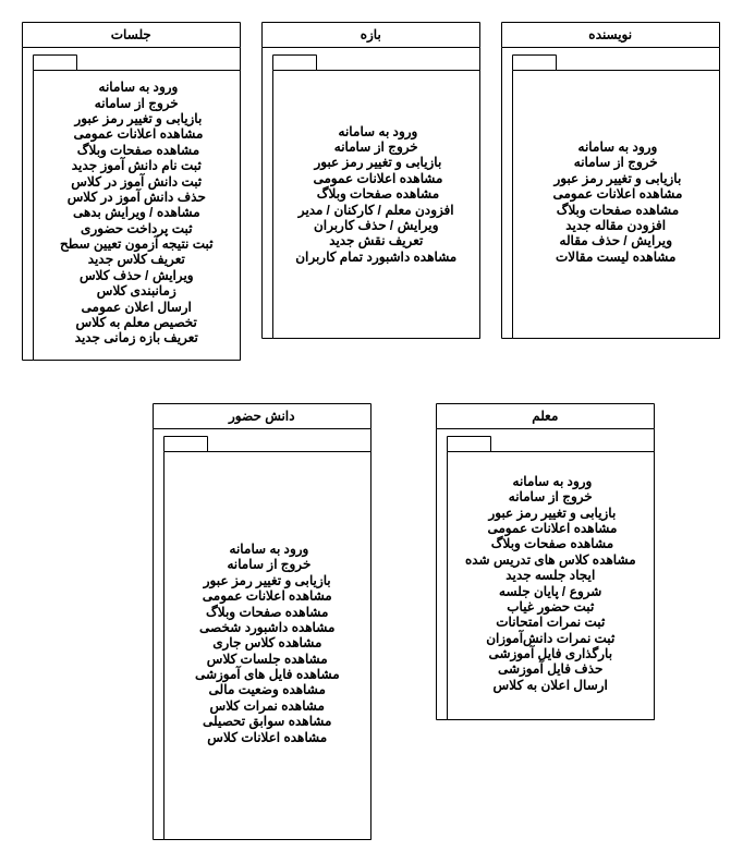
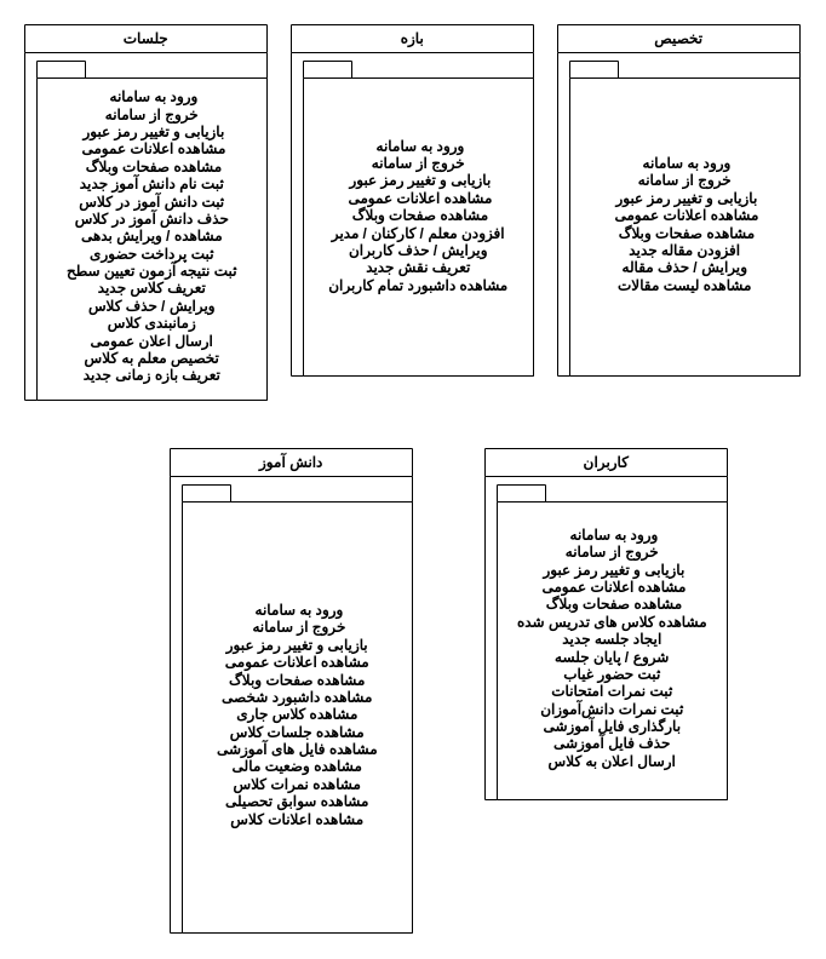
  <mxCell id="0" />
  <mxCell id="1" parent="0" />
- <mxCell id="2" value="دانش حضور" style="swimlane;whiteSpace=wrap;html=1;" vertex="1" parent="1"><mxGeometry x="140" y="370" width="200" height="400" as="geometry" /></mxCell>
+ <mxCell id="2" value="دانش آموز" style="swimlane;whiteSpace=wrap;html=1;" vertex="1" parent="1"><mxGeometry x="140" y="370" width="200" height="400" as="geometry" /></mxCell>
  <mxCell id="3" value="&amp;nbsp;ورود به سامانه&lt;div&gt;&amp;nbsp;خروج از سامانه&lt;/div&gt;&lt;div&gt;بازیابی و تغییر رمز عبور&lt;/div&gt;&lt;div&gt;مشاهده اعلانات عمومی&lt;/div&gt;&lt;div&gt;&lt;span style=&quot;background-color: transparent; color: light-dark(rgb(0, 0, 0), rgb(255, 255, 255));&quot;&gt;مشاهده صفحات وبلاگ&lt;/span&gt;&lt;/div&gt;&lt;div&gt;مشاهده داشبورد شخصی&lt;/div&gt;&lt;div&gt;مشاهده کلاس جاری&lt;/div&gt;&lt;div&gt;مشاهده جلسات کلاس&lt;/div&gt;&lt;div&gt;مشاهده فایل های آموزشی&lt;/div&gt;&lt;div&gt;مشاهده وضعیت مالی&lt;/div&gt;&lt;div&gt;مشاهده نمرات کلاس&lt;/div&gt;&lt;div&gt;مشاهده سوابق تحصیلی&lt;/div&gt;&lt;div&gt;مشاهده اعلانات کلاس&lt;/div&gt;" style="shape=folder;fontStyle=1;spacingTop=10;tabWidth=40;tabHeight=14;tabPosition=left;html=1;whiteSpace=wrap;" vertex="1" parent="2"><mxGeometry x="10" y="30" width="190" height="370" as="geometry" /></mxCell>
- <mxCell id="4" value="معلم" style="swimlane;whiteSpace=wrap;html=1;" vertex="1" parent="1"><mxGeometry x="400" y="370" width="200" height="290" as="geometry" /></mxCell>
+ <mxCell id="4" value="کاربران" style="swimlane;whiteSpace=wrap;html=1;" vertex="1" parent="1"><mxGeometry x="400" y="370" width="200" height="290" as="geometry" /></mxCell>
  <mxCell id="5" value="&amp;nbsp;ورود به سامانه&lt;div&gt;&lt;span style=&quot;background-color: transparent; color: light-dark(rgb(0, 0, 0), rgb(255, 255, 255));&quot;&gt;خروج از سامانه&lt;/span&gt;&lt;div&gt;&amp;nbsp;بازیابی و تغییر رمز عبور&lt;/div&gt;&lt;div&gt;&amp;nbsp;مشاهده اعلانات عمومی&lt;/div&gt;&lt;div&gt;&amp;nbsp;مشاهده صفحات وبلاگ&lt;/div&gt;&lt;/div&gt;&lt;div&gt;مشاهده کلاس های تدریس شده&lt;/div&gt;&lt;div&gt;ایجاد جلسه جدید&lt;/div&gt;&lt;div&gt;شروع / پایان جلسه&lt;/div&gt;&lt;div&gt;ثبت حضور غیاب&lt;/div&gt;&lt;div&gt;ثبت نمرات امتحانات&lt;/div&gt;&lt;div&gt;ثبت نمرات دانش‌آموزان&lt;/div&gt;&lt;div&gt;بارگذاری فایل آموزشی&lt;/div&gt;&lt;div&gt;حذف فایل آموزشی&lt;/div&gt;&lt;div&gt;ارسال اعلان به کلاس&lt;/div&gt;" style="shape=folder;fontStyle=1;spacingTop=10;tabWidth=40;tabHeight=14;tabPosition=left;html=1;whiteSpace=wrap;" vertex="1" parent="4"><mxGeometry x="10" y="30" width="190" height="260" as="geometry" /></mxCell>
  <mxCell id="6" value="جلسات" style="swimlane;whiteSpace=wrap;html=1;" vertex="1" parent="1"><mxGeometry x="20" y="20" width="200" height="310" as="geometry" /></mxCell>
  <mxCell id="7" value="&amp;nbsp;ورود به سامانه&lt;div&gt;&lt;span style=&quot;background-color: transparent; color: light-dark(rgb(0, 0, 0), rgb(255, 255, 255));&quot;&gt;خروج از سامانه&lt;/span&gt;&lt;div&gt;&amp;nbsp;بازیابی و تغییر رمز عبور&lt;/div&gt;&lt;div&gt;&amp;nbsp;مشاهده اعلانات عمومی&lt;/div&gt;&lt;div&gt;&amp;nbsp;مشاهده صفحات وبلاگ&lt;/div&gt;&lt;/div&gt;&lt;div&gt;ثبت نام دانش آموز جدید&lt;/div&gt;&lt;div&gt;ثبت دانش آموز در کلاس&lt;/div&gt;&lt;div&gt;حذف دانش آموز در کلاس&lt;/div&gt;&lt;div&gt;مشاهده / ویرایش بدهی&lt;/div&gt;&lt;div&gt;&lt;span style=&quot;background-color: transparent; color: light-dark(rgb(0, 0, 0), rgb(255, 255, 255));&quot;&gt;ثبت پرداخت حضوری&lt;/span&gt;&lt;/div&gt;&lt;div&gt;&lt;span style=&quot;background-color: transparent; color: light-dark(rgb(0, 0, 0), rgb(255, 255, 255));&quot;&gt;ثبت نتیجه آزمون تعیین سطح&lt;/span&gt;&lt;/div&gt;&lt;div&gt;&lt;span style=&quot;background-color: transparent; color: light-dark(rgb(0, 0, 0), rgb(255, 255, 255));&quot;&gt;تعریف کلاس جدید&lt;/span&gt;&lt;/div&gt;&lt;div&gt;&lt;span style=&quot;background-color: transparent; color: light-dark(rgb(0, 0, 0), rgb(255, 255, 255));&quot;&gt;ویرایش / حذف کلاس&lt;/span&gt;&lt;/div&gt;&lt;div&gt;&lt;span style=&quot;background-color: transparent; color: light-dark(rgb(0, 0, 0), rgb(255, 255, 255));&quot;&gt;زمانبندی کلاس&lt;/span&gt;&lt;/div&gt;&lt;div&gt;&lt;span style=&quot;background-color: transparent; color: light-dark(rgb(0, 0, 0), rgb(255, 255, 255));&quot;&gt;ارسال اعلان عمومی&lt;/span&gt;&lt;/div&gt;&lt;div&gt;&lt;span style=&quot;background-color: transparent; color: light-dark(rgb(0, 0, 0), rgb(255, 255, 255));&quot;&gt;تخصیص معلم به کلاس&lt;/span&gt;&lt;/div&gt;&lt;div&gt;تعریف بازه زمانی جدید&lt;span style=&quot;background-color: transparent; color: light-dark(rgb(0, 0, 0), rgb(255, 255, 255));&quot;&gt;&lt;/span&gt;&lt;/div&gt;" style="shape=folder;fontStyle=1;spacingTop=10;tabWidth=40;tabHeight=14;tabPosition=left;html=1;whiteSpace=wrap;" vertex="1" parent="6"><mxGeometry x="10" y="30" width="190" height="280" as="geometry" /></mxCell>
  <mxCell id="8" value="بازه" style="swimlane;whiteSpace=wrap;html=1;" vertex="1" parent="1"><mxGeometry x="240" y="20" width="200" height="290" as="geometry" /></mxCell>
  <mxCell id="9" value="&amp;nbsp;ورود به سامانه&lt;div&gt;&lt;span style=&quot;background-color: transparent; color: light-dark(rgb(0, 0, 0), rgb(255, 255, 255));&quot;&gt;خروج از سامانه&lt;/span&gt;&lt;div&gt;&amp;nbsp;بازیابی و تغییر رمز عبور&lt;/div&gt;&lt;div&gt;&amp;nbsp;مشاهده اعلانات عمومی&lt;/div&gt;&lt;div&gt;&amp;nbsp;مشاهده صفحات وبلاگ&lt;/div&gt;&lt;/div&gt;&lt;div&gt;افزودن معلم / کارکنان / مدیر&lt;/div&gt;&lt;div&gt;ویرایش / حذف کاربران&lt;/div&gt;&lt;div&gt;تعریف نقش جدید&lt;/div&gt;&lt;div&gt;مشاهده داشبورد تمام کاربران&lt;/div&gt;&lt;div&gt;&lt;br&gt;&lt;/div&gt;" style="shape=folder;fontStyle=1;spacingTop=10;tabWidth=40;tabHeight=14;tabPosition=left;html=1;whiteSpace=wrap;" vertex="1" parent="8"><mxGeometry x="10" y="30" width="190" height="260" as="geometry" /></mxCell>
- <mxCell id="10" value="نویسنده" style="swimlane;whiteSpace=wrap;html=1;" vertex="1" parent="1"><mxGeometry x="460" y="20" width="200" height="290" as="geometry" /></mxCell>
+ <mxCell id="10" value="تخصیص" style="swimlane;whiteSpace=wrap;html=1;" vertex="1" parent="1"><mxGeometry x="460" y="20" width="200" height="290" as="geometry" /></mxCell>
  <mxCell id="11" value="&amp;nbsp;ورود به سامانه&lt;div&gt;&lt;span style=&quot;background-color: transparent; color: light-dark(rgb(0, 0, 0), rgb(255, 255, 255));&quot;&gt;خروج از سامانه&lt;/span&gt;&lt;div&gt;&amp;nbsp;بازیابی و تغییر رمز عبور&lt;/div&gt;&lt;div&gt;&amp;nbsp;مشاهده اعلانات عمومی&lt;/div&gt;&lt;div&gt;&amp;nbsp;مشاهده صفحات وبلاگ&lt;/div&gt;&lt;/div&gt;&lt;div&gt;افزودن مقاله جدید&lt;/div&gt;&lt;div&gt;ویرایش / حذف مقاله&lt;/div&gt;&lt;div&gt;مشاهده لیست مقالات&lt;/div&gt;" style="shape=folder;fontStyle=1;spacingTop=10;tabWidth=40;tabHeight=14;tabPosition=left;html=1;whiteSpace=wrap;" vertex="1" parent="10"><mxGeometry x="10" y="30" width="190" height="260" as="geometry" /></mxCell>
